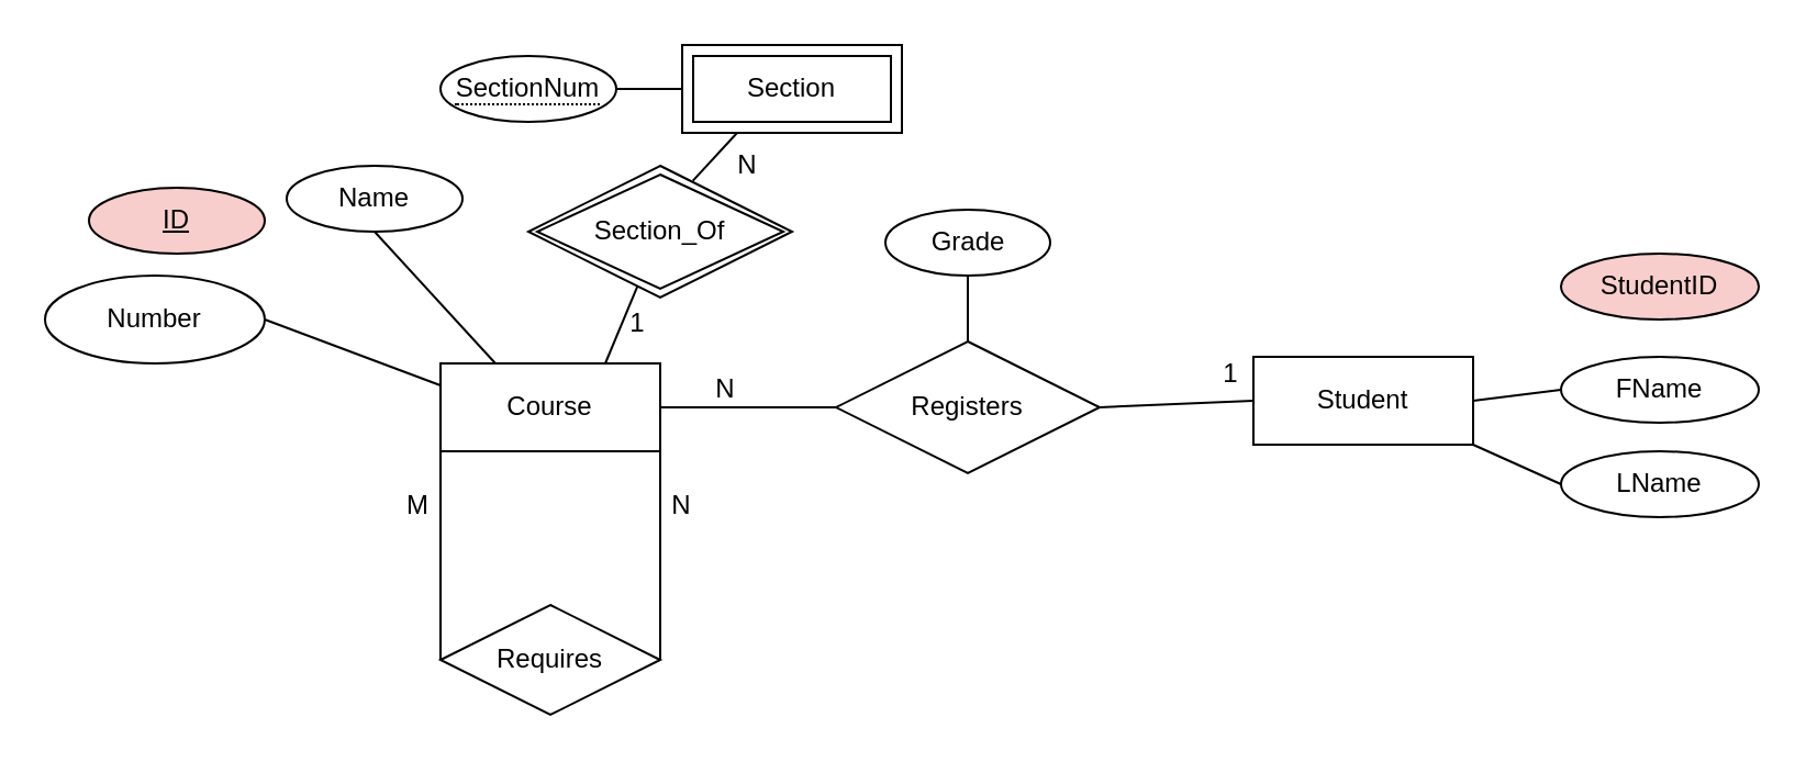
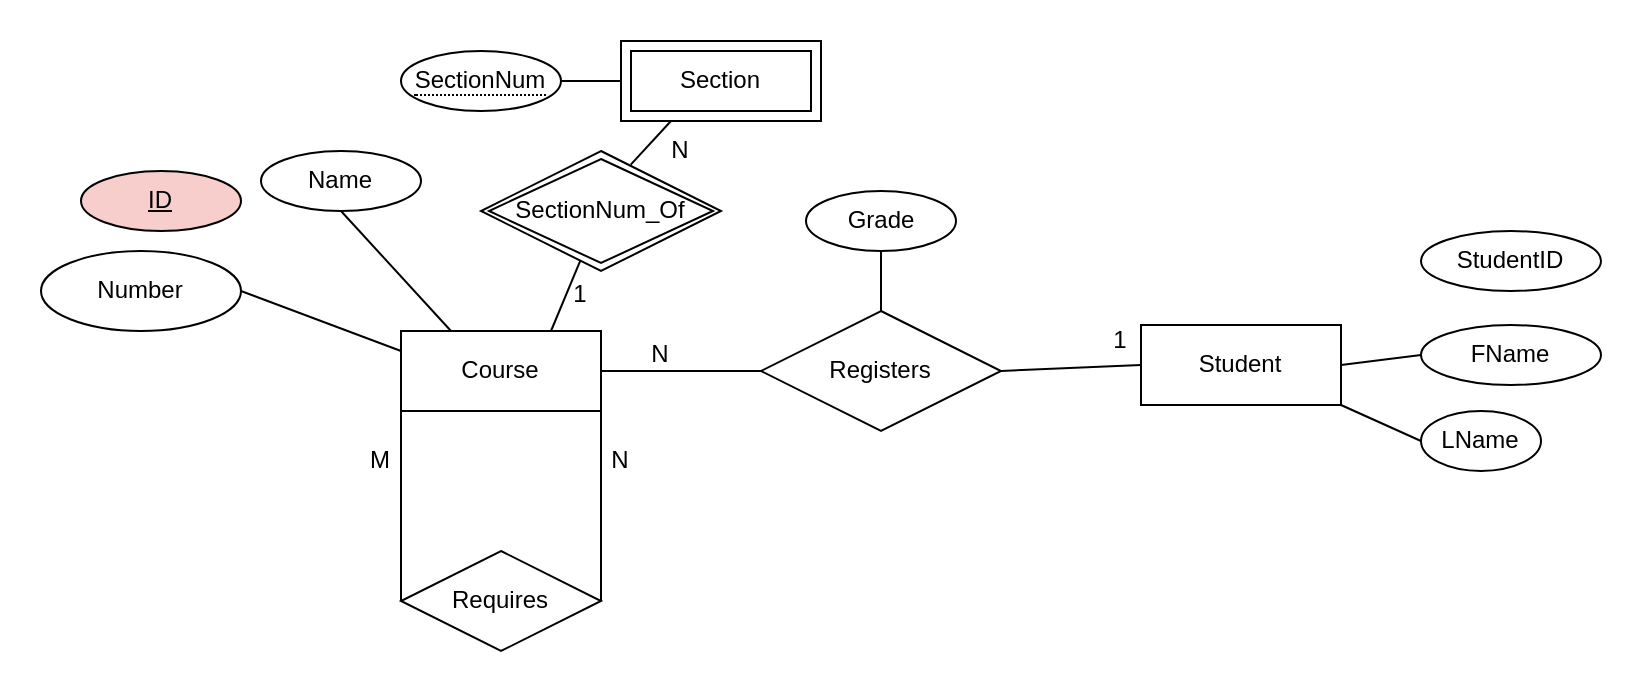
  <mxCell id="0" />
  <mxCell id="1" parent="0" />
  <mxCell id="2" value="Course" style="whiteSpace=wrap;html=1;align=center;" parent="1" vertex="1"><mxGeometry x="200" y="165" width="100" height="40" as="geometry" /></mxCell>
  <mxCell id="3" value="&lt;u&gt;ID&lt;/u&gt;" style="ellipse;whiteSpace=wrap;html=1;align=center;fillColor=#f8cecc;" parent="1" vertex="1"><mxGeometry x="40" y="85" width="80" height="30" as="geometry" /></mxCell>
  <mxCell id="4" value="Name" style="ellipse;whiteSpace=wrap;html=1;align=center;" parent="1" vertex="1"><mxGeometry x="130" y="75" width="80" height="30" as="geometry" /></mxCell>
  <mxCell id="5" value="Number" style="ellipse;whiteSpace=wrap;html=1;align=center;" parent="1" vertex="1"><mxGeometry x="20" y="125" width="100" height="40" as="geometry" /></mxCell>
  <mxCell id="6" value="" style="endArrow=none;html=1;rounded=0;exitX=1;exitY=0.5;exitDx=0;exitDy=0;entryX=0;entryY=0.25;entryDx=0;entryDy=0;" parent="1" target="2" edge="1"><mxGeometry relative="1" as="geometry"><mxPoint x="120" y="145" as="sourcePoint" /><mxPoint x="160" y="155" as="targetPoint" /></mxGeometry></mxCell>
  <mxCell id="7" value="" style="endArrow=none;html=1;rounded=0;exitX=0.5;exitY=1;exitDx=0;exitDy=0;entryX=0.25;entryY=0;entryDx=0;entryDy=0;" parent="1" source="4" target="2" edge="1"><mxGeometry relative="1" as="geometry"><mxPoint x="130" y="155" as="sourcePoint" /><mxPoint x="170" y="165" as="targetPoint" /></mxGeometry></mxCell>
  <mxCell id="8" value="Requires" style="shape=rhombus;perimeter=rhombusPerimeter;whiteSpace=wrap;html=1;align=center;" parent="1" vertex="1"><mxGeometry x="200" y="275" width="100" height="50" as="geometry" /></mxCell>
  <mxCell id="9" value="" style="endArrow=none;html=1;rounded=0;entryX=0;entryY=1;entryDx=0;entryDy=0;exitX=0;exitY=0.5;exitDx=0;exitDy=0;" parent="1" source="8" target="2" edge="1"><mxGeometry width="50" height="50" relative="1" as="geometry"><mxPoint x="220" y="325" as="sourcePoint" /><mxPoint x="690" y="405" as="targetPoint" /></mxGeometry></mxCell>
  <mxCell id="10" value="" style="endArrow=none;html=1;rounded=0;entryX=1;entryY=1;entryDx=0;entryDy=0;exitX=1;exitY=0.5;exitDx=0;exitDy=0;" parent="1" source="8" target="2" edge="1"><mxGeometry width="50" height="50" relative="1" as="geometry"><mxPoint x="210" y="310" as="sourcePoint" /><mxPoint x="210" y="215" as="targetPoint" /></mxGeometry></mxCell>
  <mxCell id="11" style="edgeStyle=orthogonalEdgeStyle;rounded=0;orthogonalLoop=1;jettySize=auto;html=1;exitX=0.5;exitY=1;exitDx=0;exitDy=0;" parent="1" edge="1"><mxGeometry relative="1" as="geometry"><mxPoint x="290" y="110" as="sourcePoint" /><mxPoint x="290" y="110" as="targetPoint" /></mxGeometry></mxCell>
  <mxCell id="12" value="M" style="text;html=1;strokeColor=none;fillColor=none;align=center;verticalAlign=middle;whiteSpace=wrap;rounded=0;" parent="1" vertex="1"><mxGeometry x="160" y="215" width="60" height="30" as="geometry" /></mxCell>
  <mxCell id="13" value="N" style="text;html=1;strokeColor=none;fillColor=none;align=center;verticalAlign=middle;whiteSpace=wrap;rounded=0;" parent="1" vertex="1"><mxGeometry x="280" y="215" width="60" height="30" as="geometry" /></mxCell>
  <mxCell id="14" value="Student" style="whiteSpace=wrap;html=1;align=center;" parent="1" vertex="1"><mxGeometry x="570" y="162" width="100" height="40" as="geometry" /></mxCell>
- <mxCell id="15" value="LName" style="ellipse;whiteSpace=wrap;html=1;align=center;" parent="1" vertex="1"><mxGeometry x="710" y="205" width="90" height="30" as="geometry" /></mxCell>
+ <mxCell id="15" value="LName" style="ellipse;whiteSpace=wrap;html=1;align=center;" parent="1" vertex="1"><mxGeometry x="710" y="205" width="60" height="30" as="geometry" /></mxCell>
  <mxCell id="16" value="FName" style="ellipse;whiteSpace=wrap;html=1;align=center;" parent="1" vertex="1"><mxGeometry x="710" y="162" width="90" height="30" as="geometry" /></mxCell>
- <mxCell id="17" value="StudentID" style="ellipse;whiteSpace=wrap;html=1;align=center;fillColor=#f8cecc;" parent="1" vertex="1"><mxGeometry x="710" y="115" width="90" height="30" as="geometry" /></mxCell>
+ <mxCell id="17" value="StudentID" style="ellipse;whiteSpace=wrap;html=1;align=center;" parent="1" vertex="1"><mxGeometry x="710" y="115" width="90" height="30" as="geometry" /></mxCell>
  <mxCell id="18" value="" style="endArrow=none;html=1;rounded=0;entryX=0;entryY=0.5;entryDx=0;entryDy=0;exitX=1;exitY=0.5;exitDx=0;exitDy=0;" parent="1" source="14" target="16" edge="1"><mxGeometry width="50" height="50" relative="1" as="geometry"><mxPoint x="655" y="172" as="sourcePoint" /><mxPoint x="680" y="135" as="targetPoint" /></mxGeometry></mxCell>
  <mxCell id="19" value="" style="endArrow=none;html=1;rounded=0;entryX=0;entryY=0.5;entryDx=0;entryDy=0;exitX=1;exitY=1;exitDx=0;exitDy=0;" parent="1" source="14" target="15" edge="1"><mxGeometry width="50" height="50" relative="1" as="geometry"><mxPoint x="680" y="192" as="sourcePoint" /><mxPoint x="720" y="187" as="targetPoint" /></mxGeometry></mxCell>
  <mxCell id="20" value="Registers" style="shape=rhombus;perimeter=rhombusPerimeter;whiteSpace=wrap;html=1;align=center;" parent="1" vertex="1"><mxGeometry x="380" y="155" width="120" height="60" as="geometry" /></mxCell>
  <mxCell id="21" value="" style="endArrow=none;html=1;rounded=0;entryX=0;entryY=0.5;entryDx=0;entryDy=0;exitX=1;exitY=0.5;exitDx=0;exitDy=0;" parent="1" source="20" target="14" edge="1"><mxGeometry width="50" height="50" relative="1" as="geometry"><mxPoint x="440" y="175" as="sourcePoint" /><mxPoint x="490" y="125" as="targetPoint" /></mxGeometry></mxCell>
  <mxCell id="22" value="" style="endArrow=none;html=1;rounded=0;entryX=0;entryY=0.5;entryDx=0;entryDy=0;exitX=1;exitY=0.5;exitDx=0;exitDy=0;" parent="1" source="2" target="20" edge="1"><mxGeometry width="50" height="50" relative="1" as="geometry"><mxPoint x="300" y="183.5" as="sourcePoint" /><mxPoint x="370" y="180.5" as="targetPoint" /></mxGeometry></mxCell>
  <mxCell id="23" value="Grade" style="ellipse;whiteSpace=wrap;html=1;align=center;" parent="1" vertex="1"><mxGeometry x="402.5" y="95" width="75" height="30" as="geometry" /></mxCell>
  <mxCell id="24" value="" style="endArrow=none;html=1;rounded=0;entryX=0.5;entryY=1;entryDx=0;entryDy=0;exitX=0.5;exitY=0;exitDx=0;exitDy=0;" parent="1" source="20" target="23" edge="1"><mxGeometry width="50" height="50" relative="1" as="geometry"><mxPoint x="440" y="129.64" as="sourcePoint" /><mxPoint x="520" y="129.64" as="targetPoint" /></mxGeometry></mxCell>
  <mxCell id="25" value="1" style="text;html=1;strokeColor=none;fillColor=none;align=center;verticalAlign=middle;whiteSpace=wrap;rounded=0;" parent="1" vertex="1"><mxGeometry x="530" y="155" width="60" height="30" as="geometry" /></mxCell>
  <mxCell id="26" value="N" style="text;html=1;strokeColor=none;fillColor=none;align=center;verticalAlign=middle;whiteSpace=wrap;rounded=0;" parent="1" vertex="1"><mxGeometry x="300" y="162" width="60" height="30" as="geometry" /></mxCell>
- <mxCell id="27" value="Section_Of" style="shape=rhombus;double=1;perimeter=rhombusPerimeter;whiteSpace=wrap;html=1;align=center;" vertex="1" parent="1"><mxGeometry x="240" y="75" width="120" height="60" as="geometry" /></mxCell>
+ <mxCell id="27" value="SectionNum_Of" style="shape=rhombus;double=1;perimeter=rhombusPerimeter;whiteSpace=wrap;html=1;align=center;" vertex="1" parent="1"><mxGeometry x="240" y="75" width="120" height="60" as="geometry" /></mxCell>
  <mxCell id="28" value="Section" style="shape=ext;margin=3;double=1;whiteSpace=wrap;html=1;align=center;" vertex="1" parent="1"><mxGeometry x="310" y="20" width="100" height="40" as="geometry" /></mxCell>
  <mxCell id="29" value="1" style="text;html=1;strokeColor=none;fillColor=none;align=center;verticalAlign=middle;whiteSpace=wrap;rounded=0;" vertex="1" parent="1"><mxGeometry x="260" y="132" width="60" height="30" as="geometry" /></mxCell>
  <mxCell id="30" value="" style="endArrow=none;html=1;rounded=0;entryX=0.75;entryY=0;entryDx=0;entryDy=0;" edge="1" parent="1" source="27" target="2"><mxGeometry relative="1" as="geometry"><mxPoint x="180" y="115" as="sourcePoint" /><mxPoint x="235" y="175" as="targetPoint" /></mxGeometry></mxCell>
  <mxCell id="31" value="" style="endArrow=none;html=1;rounded=0;entryX=0.624;entryY=0.114;entryDx=0;entryDy=0;exitX=0.25;exitY=1;exitDx=0;exitDy=0;entryPerimeter=0;" edge="1" parent="1" source="28" target="27"><mxGeometry relative="1" as="geometry"><mxPoint x="367.325" y="114.998" as="sourcePoint" /><mxPoint x="352.67" y="150.17" as="targetPoint" /></mxGeometry></mxCell>
  <mxCell id="32" value="N" style="text;html=1;strokeColor=none;fillColor=none;align=center;verticalAlign=middle;whiteSpace=wrap;rounded=0;" vertex="1" parent="1"><mxGeometry x="310" y="60" width="60" height="30" as="geometry" /></mxCell>
  <mxCell id="33" value="" style="endArrow=none;html=1;rounded=0;exitX=0;exitY=0.5;exitDx=0;exitDy=0;entryX=1;entryY=0.5;entryDx=0;entryDy=0;" edge="1" parent="1" source="28"><mxGeometry relative="1" as="geometry"><mxPoint x="315" y="10" as="sourcePoint" /><mxPoint x="280" y="40" as="targetPoint" /></mxGeometry></mxCell>
  <mxCell id="34" value="&lt;span style=&quot;border-bottom: 1px dotted&quot;&gt;SectionNum&lt;/span&gt;" style="ellipse;whiteSpace=wrap;html=1;align=center;" vertex="1" parent="1"><mxGeometry x="200" y="25" width="80" height="30" as="geometry" /></mxCell>
